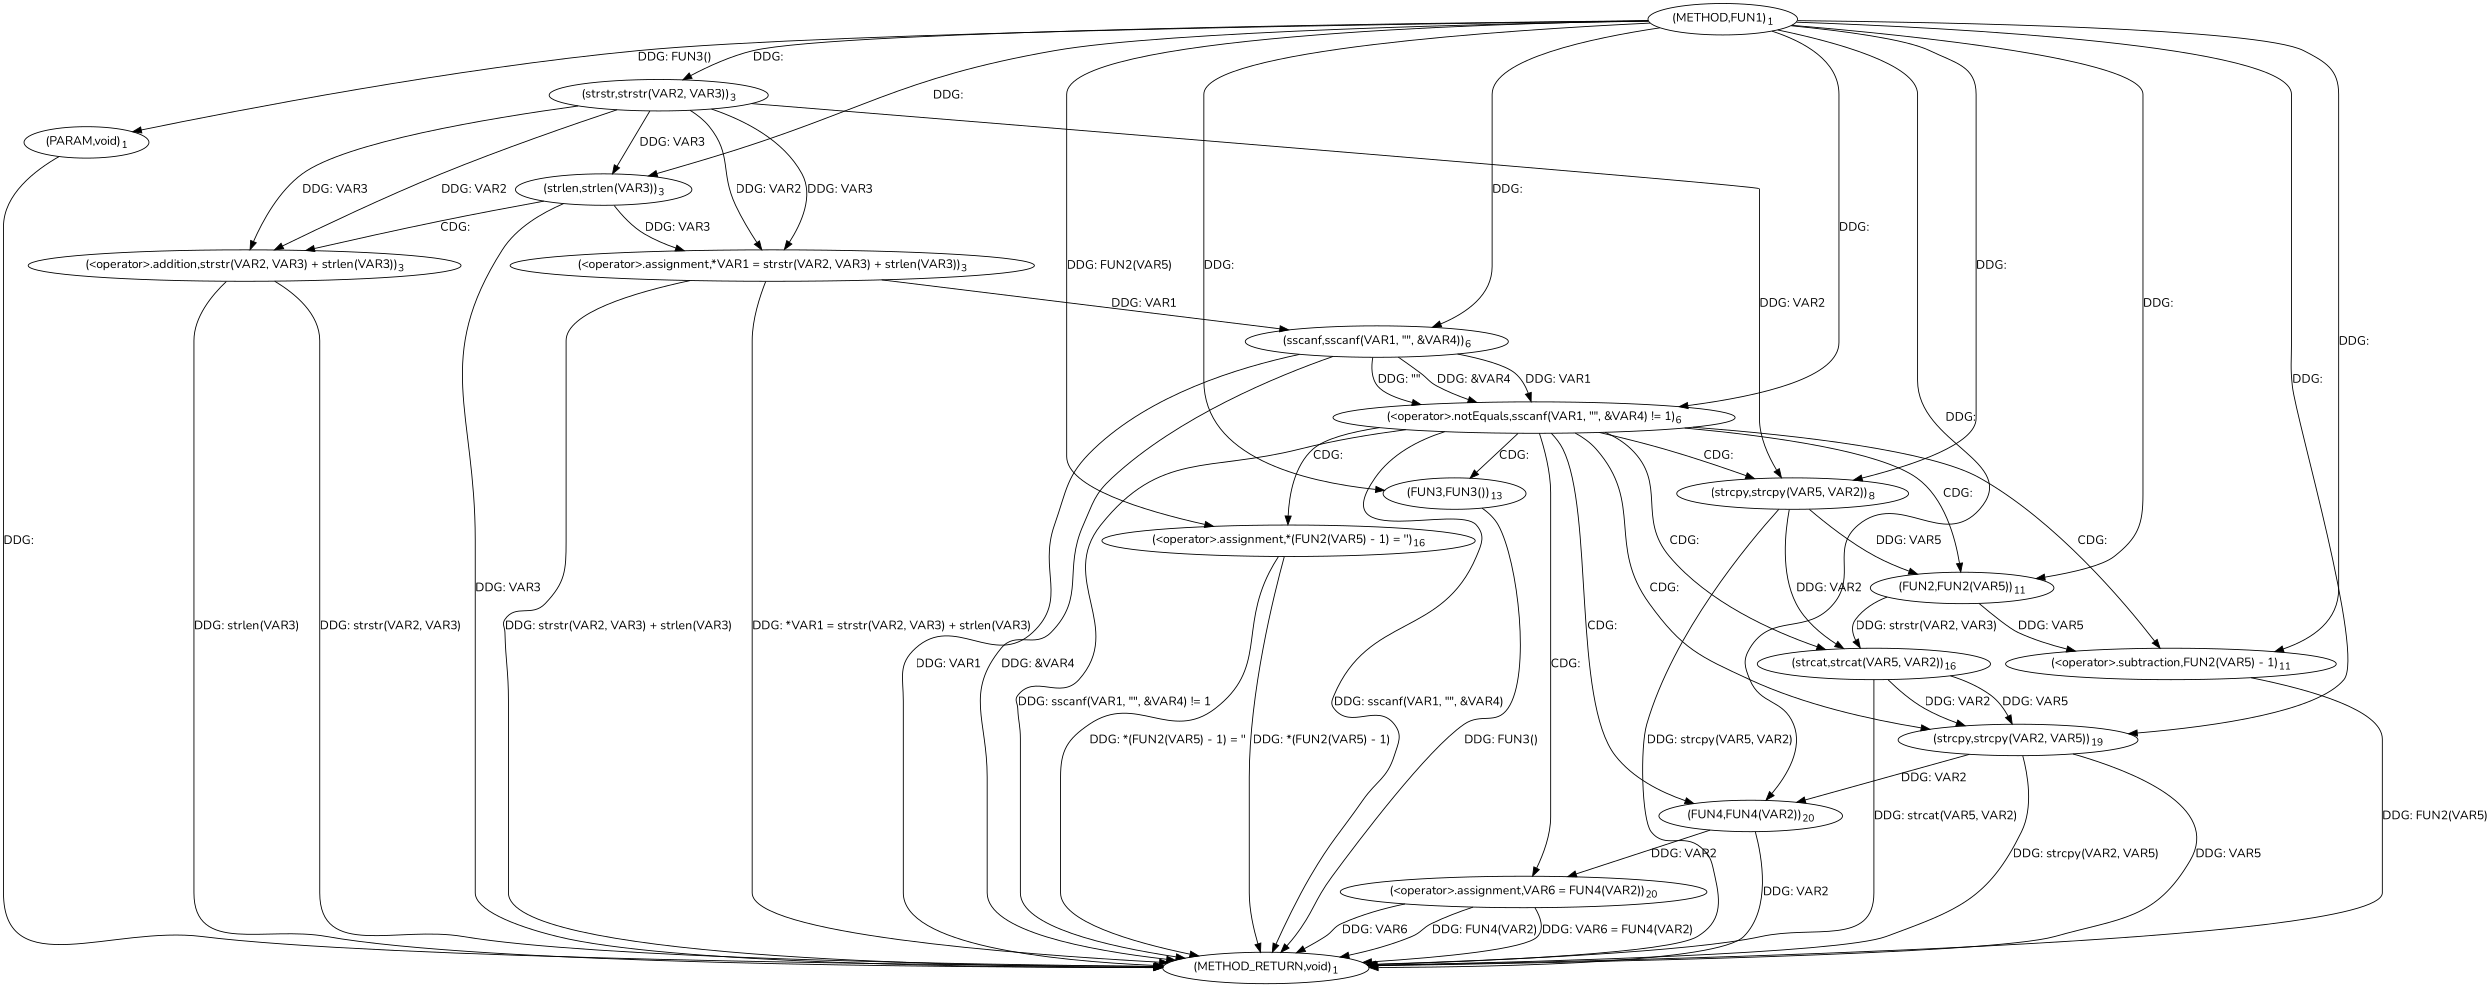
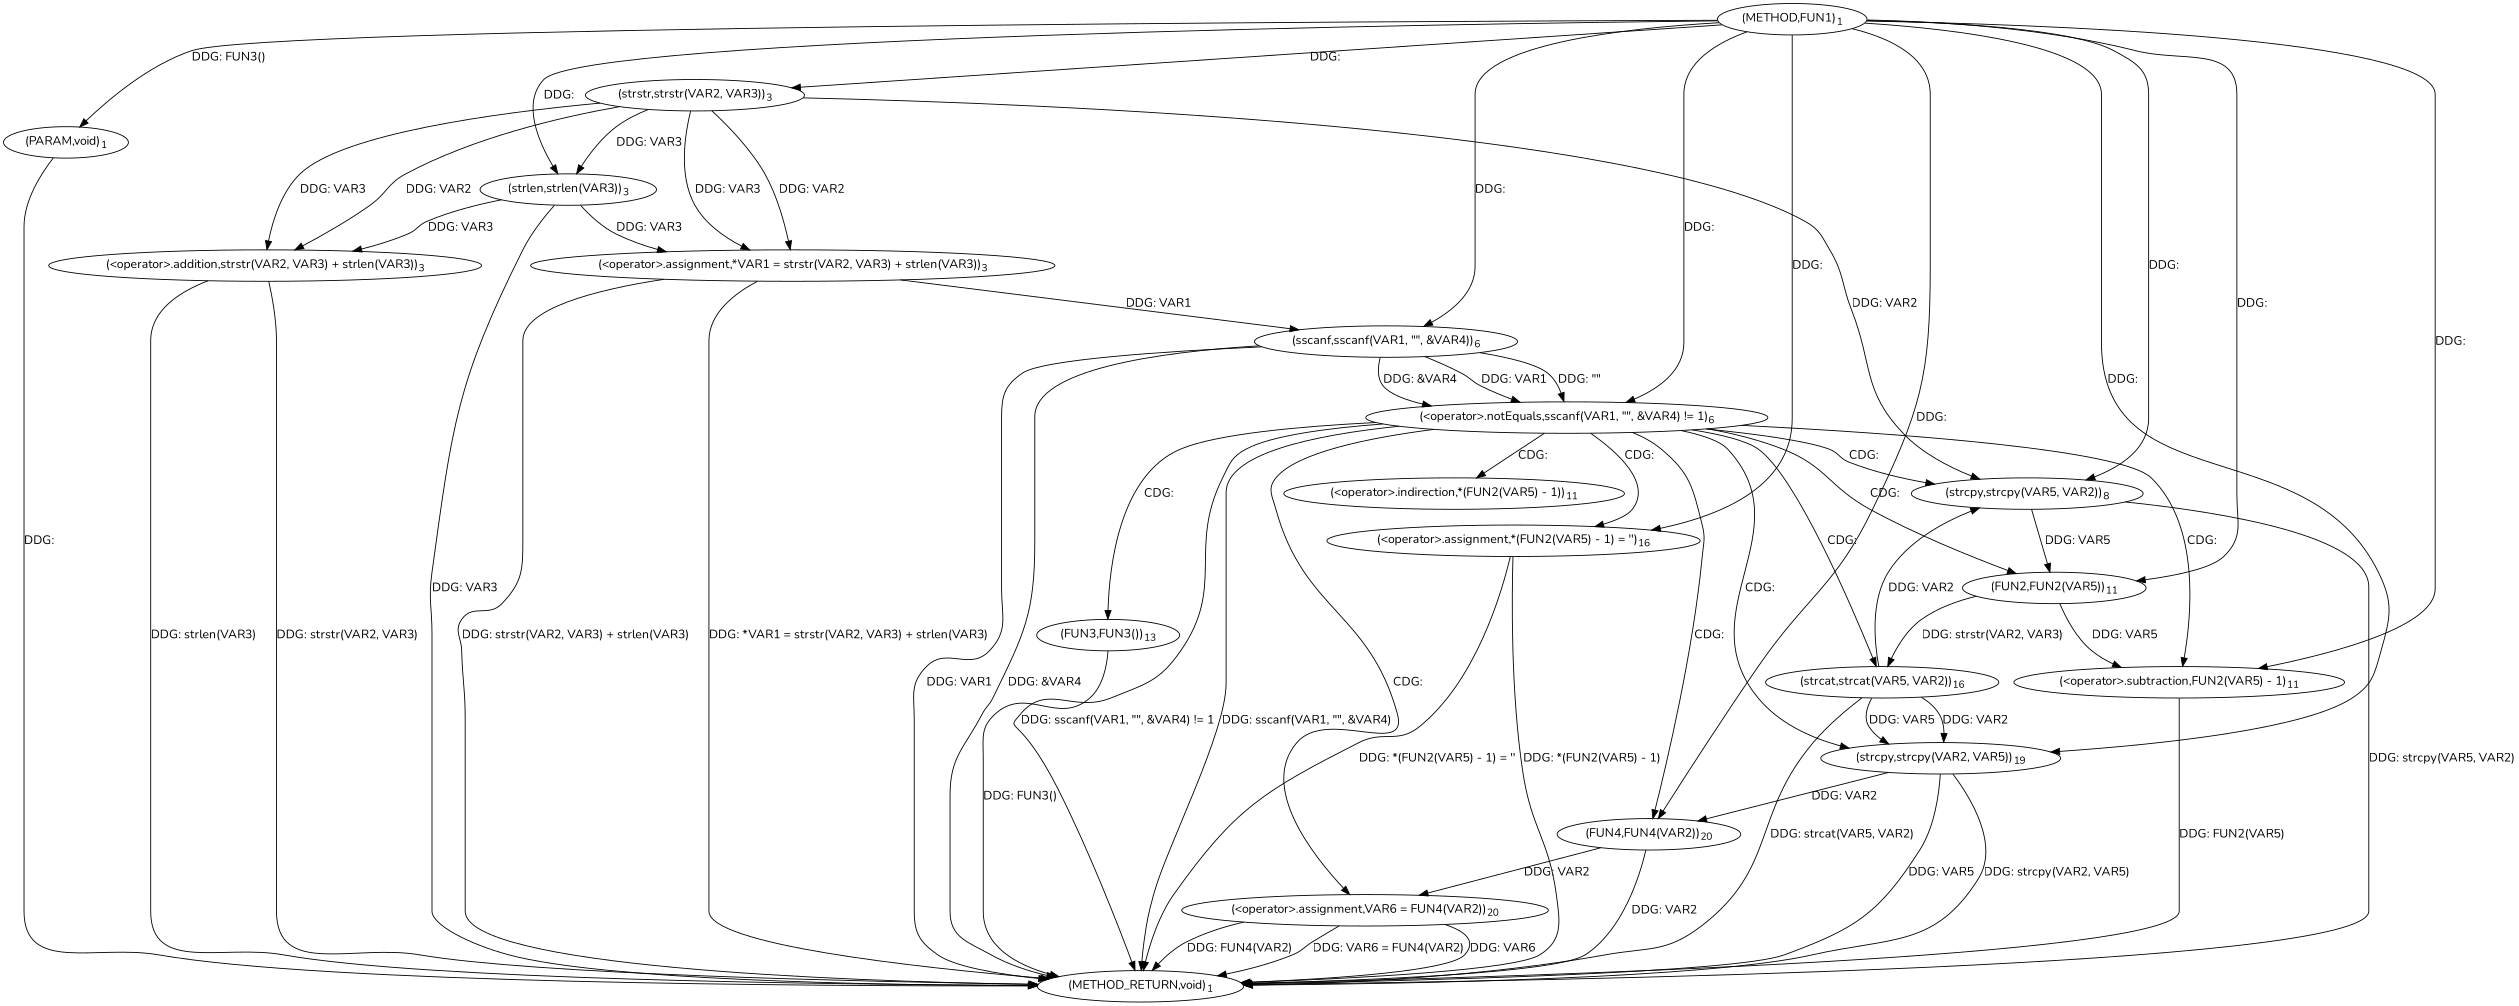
  digraph {
    fontname=Nunito
    node [fontname=Nunito]
    edge [fontname=Nunito]
    n1 [label=<(METHOD,FUN1)<SUB>1</SUB>>]
    n2 [label=<(PARAM,void)<SUB>1</SUB>>]
    n3 [label=<(&lt;operator&gt;.notEquals,sscanf(VAR1, &quot;&quot;, &amp;VAR4) != 1)<SUB>6</SUB>>]
    n4 [label=<(strcpy,strcpy(VAR5, VAR2))<SUB>8</SUB>>]
    n5 [label=<(&lt;operator&gt;.assignment,*(FUN2(VAR5) - 1) = '')<SUB>16</SUB>>]
    n6 [label=<(FUN3,FUN3())<SUB>13</SUB>>]
    n7 [label=<(strcpy,strcpy(VAR2, VAR5))<SUB>19</SUB>>]
    n8 [label=<(strstr,strstr(VAR2, VAR3))<SUB>3</SUB>>]
    n9 [label=<(strlen,strlen(VAR3))<SUB>3</SUB>>]
    n10 [label=<(sscanf,sscanf(VAR1, &quot;&quot;, &amp;VAR4))<SUB>6</SUB>>]
    n11 [label=<(FUN4,FUN4(VAR2))<SUB>20</SUB>>]
    n12 [label=<(&lt;operator&gt;.subtraction,FUN2(VAR5) - 1)<SUB>11</SUB>>]
    n13 [label=<(FUN2,FUN2(VAR5))<SUB>11</SUB>>]
    n14 [label=<(METHOD_RETURN,void)<SUB>1</SUB>>]
    n15 [label=<(strcat,strcat(VAR5, VAR2))<SUB>16</SUB>>]
    n16 [label=<(&lt;operator&gt;.assignment,VAR6 = FUN4(VAR2))<SUB>20</SUB>>]
+   n17 [label=<(&lt;operator&gt;.indirection,*(FUN2(VAR5) - 1))<SUB>11</SUB>>]
    n18 [label=<(&lt;operator&gt;.assignment,*VAR1 = strstr(VAR2, VAR3) + strlen(VAR3))<SUB>3</SUB>>]
    n19 [label=<(&lt;operator&gt;.addition,strstr(VAR2, VAR3) + strlen(VAR3))<SUB>3</SUB>>]
    n1 -> n2 [label="DDG: FUN3()"]
    n1 -> n3 [label="DDG: "]
    n1 -> n4 [label="DDG: "]
-   n1 -> n5 [label="DDG: FUN2(VAR5)"]
-   n1 -> n6 [label="DDG: "]
+   n1 -> n5 [label="DDG: "]
    n1 -> n7 [label="DDG: "]
    n1 -> n8 [label="DDG: "]
    n1 -> n9 [label="DDG: "]
    n1 -> n10 [label="DDG: "]
    n1 -> n11 [label="DDG: "]
    n1 -> n12 [label="DDG: "]
    n1 -> n13 [label="DDG: "]
    n2 -> n14 [label="DDG: "]
    n3 -> n4 [label="CDG: "]
    n3 -> n5 [label="CDG: "]
    n3 -> n6 [label="CDG: "]
    n3 -> n7 [label="CDG: "]
    n3 -> n11 [label="CDG: "]
    n3 -> n12 [label="CDG: "]
    n3 -> n13 [label="CDG: "]
    n3 -> n14 [label="DDG: sscanf(VAR1, &quot;&quot;, &amp;VAR4)"]
    n3 -> n14 [label="DDG: sscanf(VAR1, &quot;&quot;, &amp;VAR4) != 1"]
    n3 -> n15 [label="CDG: "]
    n3 -> n16 [label="CDG: "]
+   n3 -> n17 [label="CDG: "]
    n4 -> n13 [label="DDG: VAR5"]
    n4 -> n14 [label="DDG: strcpy(VAR5, VAR2)"]
-   n4 -> n15 [label="DDG: VAR2"]
+   n15 -> n4 [label="DDG: VAR2"]
    n5 -> n14 [label="DDG: *(FUN2(VAR5) - 1)"]
    n5 -> n14 [label="DDG: *(FUN2(VAR5) - 1) = ''"]
    n6 -> n14 [label="DDG: FUN3()"]
    n7 -> n11 [label="DDG: VAR2"]
    n7 -> n14 [label="DDG: VAR5"]
    n7 -> n14 [label="DDG: strcpy(VAR2, VAR5)"]
    n8 -> n4 [label="DDG: VAR2"]
    n8 -> n9 [label="DDG: VAR3"]
    n8 -> n18 [label="DDG: VAR2"]
    n8 -> n18 [label="DDG: VAR3"]
    n8 -> n19 [label="DDG: VAR2"]
    n8 -> n19 [label="DDG: VAR3"]
    n9 -> n14 [label="DDG: VAR3"]
    n9 -> n18 [label="DDG: VAR3"]
-   n9 -> n19 [label="CDG: "]
+   n9 -> n19 [label="DDG: VAR3"]
    n10 -> n3 [label="DDG: VAR1"]
    n10 -> n3 [label="DDG: &quot;&quot;"]
    n10 -> n3 [label="DDG: &amp;VAR4"]
    n10 -> n14 [label="DDG: VAR1"]
    n10 -> n14 [label="DDG: &amp;VAR4"]
    n11 -> n14 [label="DDG: VAR2"]
    n11 -> n16 [label="DDG: VAR2"]
    n12 -> n14 [label="DDG: FUN2(VAR5)"]
    n13 -> n12 [label="DDG: VAR5"]
    n13 -> n15 [label="DDG: strstr(VAR2, VAR3)"]
    n15 -> n7 [label="DDG: VAR2"]
    n15 -> n7 [label="DDG: VAR5"]
    n15 -> n14 [label="DDG: strcat(VAR5, VAR2)"]
    n16 -> n14 [label="DDG: FUN4(VAR2)"]
    n16 -> n14 [label="DDG: VAR6 = FUN4(VAR2)"]
    n16 -> n14 [label="DDG: VAR6"]
    n18 -> n10 [label="DDG: VAR1"]
    n18 -> n14 [label="DDG: strstr(VAR2, VAR3) + strlen(VAR3)"]
    n18 -> n14 [label="DDG: *VAR1 = strstr(VAR2, VAR3) + strlen(VAR3)"]
    n19 -> n14 [label="DDG: strstr(VAR2, VAR3)"]
    n19 -> n14 [label="DDG: strlen(VAR3)"]
  }
